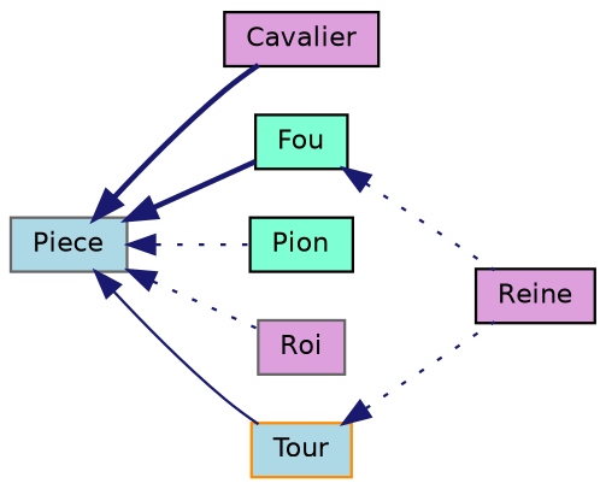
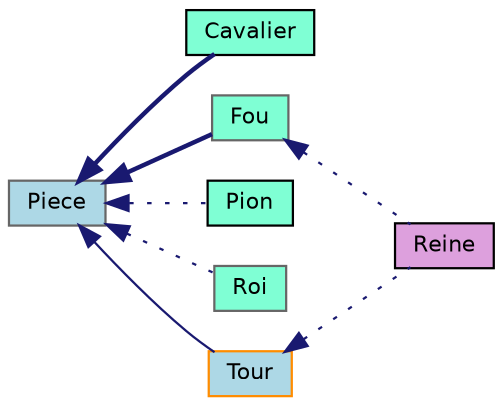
  digraph {
    rankdir=LR
    node [color=black fillcolor=aquamarine fontname=Helvetica fontsize=10 shape=record style=filled]
    edge [color=midnightblue dir=back fontname=Helvetica fontsize=10 labelfontname=Helvetica labelfontsize=10 style=dotted]
    n1 [color=gray40 fillcolor=lightblue height=0.2 label=Piece width=0.4]
-   n2 [fillcolor=plum height=0.2 label=Cavalier width=0.4]
-   n3 [height=0.2 label=Fou width=0.4]
+   n2 [height=0.2 label=Cavalier width=0.4]
+   n3 [color=gray40 height=0.2 label=Fou width=0.4]
    n4 [height=0.2 label=Pion width=0.4]
-   n5 [color=gray40 fillcolor=plum height=0.2 label=Roi width=0.4]
+   n5 [color=gray40 height=0.2 label=Roi width=0.4]
    n6 [color=darkorange fillcolor=lightblue height=0.2 label=Tour width=0.4]
    n7 [fillcolor=plum height=0.2 label=Reine width=0.4]
    n1 -> n2 [style=bold]
    n1 -> n3 [style=bold]
    n1 -> n4
    n1 -> n5
    n1 -> n6 [style=solid]
    n3 -> n7
    n6 -> n7
  }
